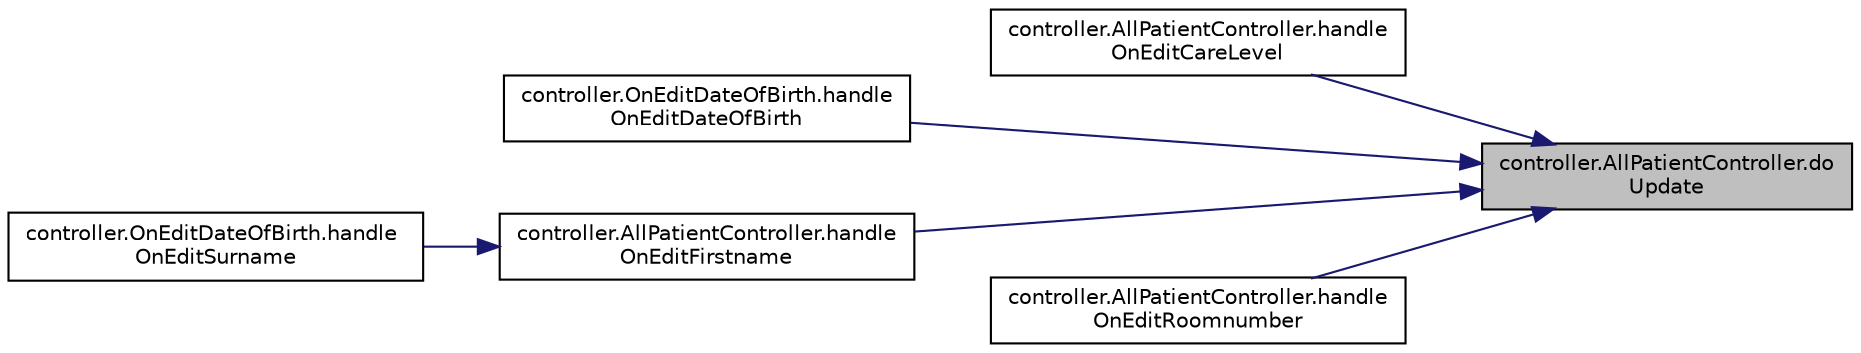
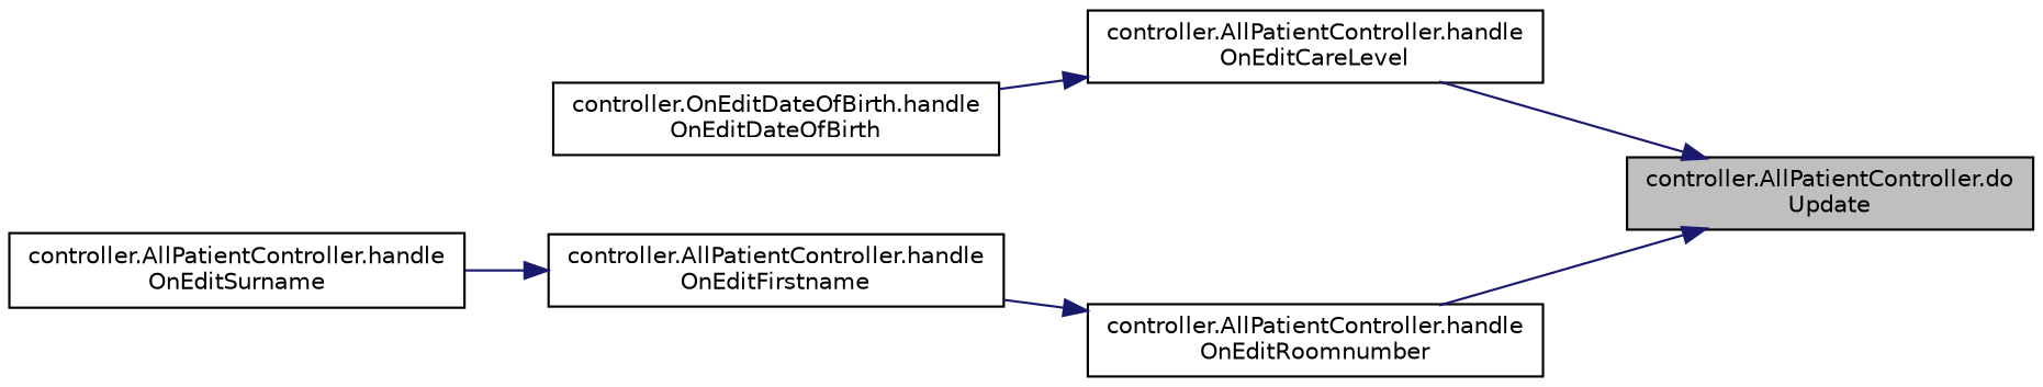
  digraph {
    rankdir=RL
    node [color=black fillcolor=white fontname=Helvetica fontsize=10 shape=record style=filled]
    edge [color=midnightblue dir=back fontname=Helvetica fontsize=10 labelfontname=Helvetica labelfontsize=10 style=solid]
    n1 [fillcolor=grey75 fontcolor=black height=0.2 label="controller.AllPatientController.do\lUpdate" width=0.4]
    n2 [height=0.2 label="controller.AllPatientController.handle\lOnEditCareLevel" width=0.4]
    n3 [height=0.2 label="controller.OnEditDateOfBirth.handle\lOnEditDateOfBirth" width=0.4]
    n4 [height=0.2 label="controller.AllPatientController.handle\lOnEditFirstname" width=0.4]
    n5 [height=0.2 label="controller.AllPatientController.handle\lOnEditRoomnumber" width=0.4]
-   n6 [height=0.2 label="controller.OnEditDateOfBirth.handle\lOnEditSurname" width=0.4]
+   n6 [height=0.2 label="controller.AllPatientController.handle\lOnEditSurname" width=0.4]
    n1 -> n2
-   n1 -> n3
-   n1 -> n4
+   n2 -> n3
+   n5 -> n4
    n1 -> n5
    n4 -> n6
  }
